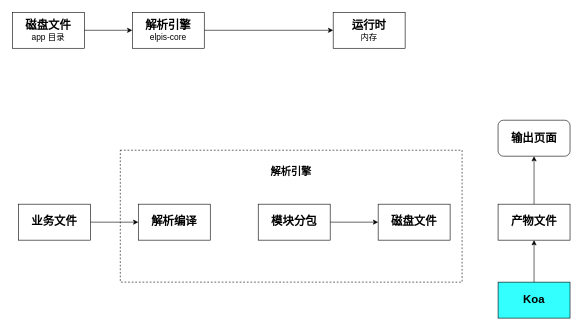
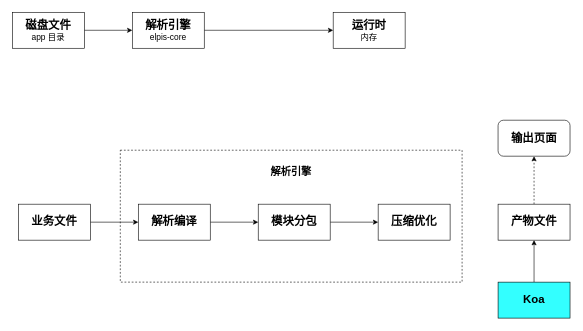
  <mxCell id="0" />
  <mxCell id="1" parent="0" />
  <mxCell id="2" value="" style="edgeStyle=orthogonalEdgeStyle;rounded=0;orthogonalLoop=1;jettySize=auto;html=1;" edge="1" parent="1" source="3" target="5"><mxGeometry relative="1" as="geometry" /></mxCell>
  <mxCell id="3" value="&lt;b&gt;&lt;font style=&quot;font-size: 19px;&quot;&gt;磁盘文件&lt;/font&gt;&lt;/b&gt;&lt;div&gt;&lt;font style=&quot;font-size: 14px;&quot;&gt;app 目录&lt;/font&gt;&lt;/div&gt;" style="rounded=0;whiteSpace=wrap;html=1;" vertex="1" parent="1"><mxGeometry x="20" y="20" width="120" height="60" as="geometry" /></mxCell>
  <mxCell id="4" value="" style="edgeStyle=orthogonalEdgeStyle;rounded=0;orthogonalLoop=1;jettySize=auto;html=1;" edge="1" parent="1" source="5" target="6"><mxGeometry relative="1" as="geometry" /></mxCell>
  <mxCell id="5" value="&lt;font style=&quot;font-size: 19px;&quot;&gt;&lt;b&gt;解析引擎&lt;/b&gt;&lt;/font&gt;&lt;div&gt;&lt;font style=&quot;font-size: 14px;&quot;&gt;elpis-core&lt;/font&gt;&lt;/div&gt;" style="rounded=0;whiteSpace=wrap;html=1;" vertex="1" parent="1"><mxGeometry x="220" y="20" width="120" height="60" as="geometry" /></mxCell>
  <mxCell id="6" value="&lt;font style=&quot;font-size: 19px;&quot;&gt;&lt;b&gt;运行时&lt;/b&gt;&lt;/font&gt;&lt;div&gt;&lt;font style=&quot;font-size: 14px;&quot;&gt;内存&lt;/font&gt;&lt;/div&gt;" style="rounded=0;whiteSpace=wrap;html=1;" vertex="1" parent="1"><mxGeometry x="555" y="20" width="120" height="60" as="geometry" /></mxCell>
  <mxCell id="7" value="" style="edgeStyle=orthogonalEdgeStyle;rounded=0;orthogonalLoop=1;jettySize=auto;html=1;" edge="1" parent="1" source="8" target="10"><mxGeometry relative="1" as="geometry" /></mxCell>
  <mxCell id="8" value="业务文件" style="rounded=0;whiteSpace=wrap;html=1;fontStyle=1;fontSize=19;" vertex="1" parent="1"><mxGeometry x="30" y="340" width="120" height="60" as="geometry" /></mxCell>
+ <mxCell id="9" value="" style="edgeStyle=orthogonalEdgeStyle;rounded=0;orthogonalLoop=1;jettySize=auto;html=1;" edge="1" parent="1" source="10" target="12"><mxGeometry relative="1" as="geometry" /></mxCell>
  <mxCell id="10" value="解析编译" style="rounded=0;whiteSpace=wrap;html=1;fontStyle=1;fontSize=19;" vertex="1" parent="1"><mxGeometry x="230" y="340" width="120" height="60" as="geometry" /></mxCell>
  <mxCell id="11" value="" style="edgeStyle=orthogonalEdgeStyle;rounded=0;orthogonalLoop=1;jettySize=auto;html=1;" edge="1" parent="1" source="12" target="13"><mxGeometry relative="1" as="geometry" /></mxCell>
  <mxCell id="12" value="模块分包" style="rounded=0;whiteSpace=wrap;html=1;fontStyle=1;fontSize=19;" vertex="1" parent="1"><mxGeometry x="430" y="340" width="120" height="60" as="geometry" /></mxCell>
- <mxCell id="13" value="磁盘文件" style="rounded=0;whiteSpace=wrap;html=1;fontStyle=1;fontSize=19;" vertex="1" parent="1"><mxGeometry x="630" y="340" width="120" height="60" as="geometry" /></mxCell>
- <mxCell id="14" value="" style="edgeStyle=orthogonalEdgeStyle;rounded=0;orthogonalLoop=1;jettySize=auto;html=1;" edge="1" parent="1" source="15" target="18"><mxGeometry relative="1" as="geometry" /></mxCell>
+ <mxCell id="13" value="压缩优化" style="rounded=0;whiteSpace=wrap;html=1;fontStyle=1;fontSize=19;" vertex="1" parent="1"><mxGeometry x="630" y="340" width="120" height="60" as="geometry" /></mxCell>
+ <mxCell id="14" value="" style="edgeStyle=orthogonalEdgeStyle;rounded=0;orthogonalLoop=1;jettySize=auto;html=1;dashed=1;" edge="1" parent="1" source="15" target="18"><mxGeometry relative="1" as="geometry" /></mxCell>
  <mxCell id="15" value="产物文件" style="rounded=0;whiteSpace=wrap;html=1;fontStyle=1;fontSize=19;" vertex="1" parent="1"><mxGeometry x="830" y="340" width="120" height="60" as="geometry" /></mxCell>
  <mxCell id="16" value="" style="edgeStyle=orthogonalEdgeStyle;rounded=0;orthogonalLoop=1;jettySize=auto;html=1;" edge="1" parent="1" source="17" target="15"><mxGeometry relative="1" as="geometry" /></mxCell>
  <mxCell id="17" value="Koa" style="rounded=0;whiteSpace=wrap;html=1;fontStyle=1;fontSize=19;fillColor=#33FFFF;" vertex="1" parent="1"><mxGeometry x="830" y="470" width="120" height="60" as="geometry" /></mxCell>
  <mxCell id="18" value="输出页面" style="whiteSpace=wrap;html=1;fontStyle=1;fontSize=19;rounded=1;" vertex="1" parent="1"><mxGeometry x="830" y="200" width="120" height="60" as="geometry" /></mxCell>
  <mxCell id="19" value="&lt;div&gt;&lt;br&gt;&lt;/div&gt;解析引擎" style="rounded=0;whiteSpace=wrap;html=1;dashed=1;gradientColor=none;fillColor=none;fontStyle=1;fontSize=17;verticalAlign=top;" vertex="1" parent="1"><mxGeometry x="200" y="250" width="570" height="220" as="geometry" /></mxCell>
